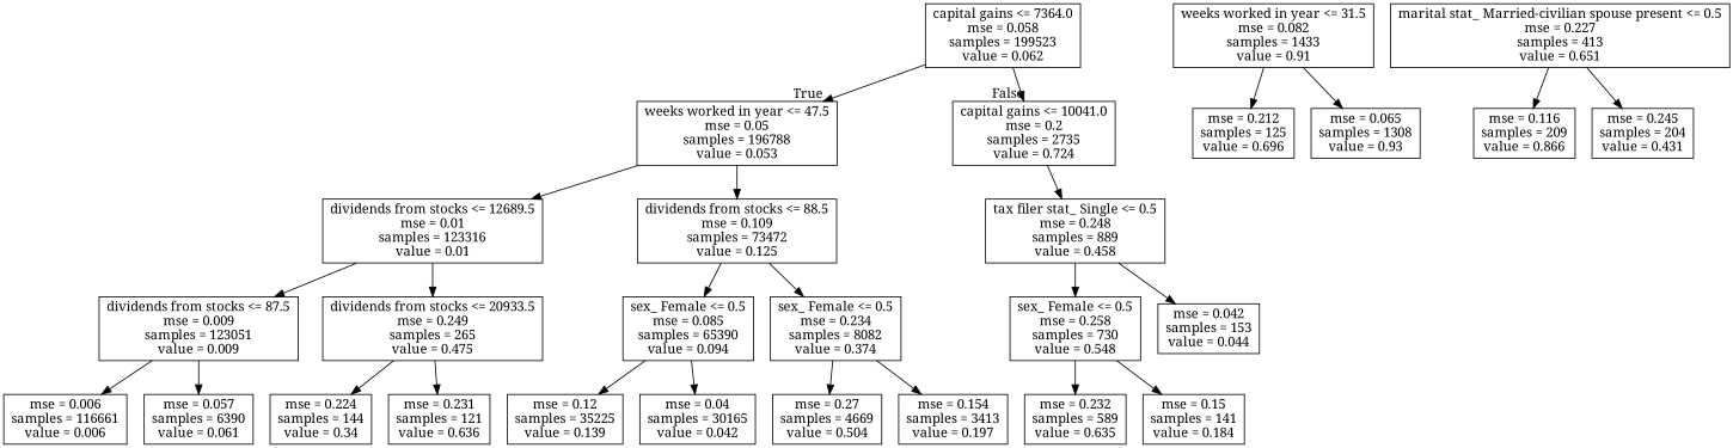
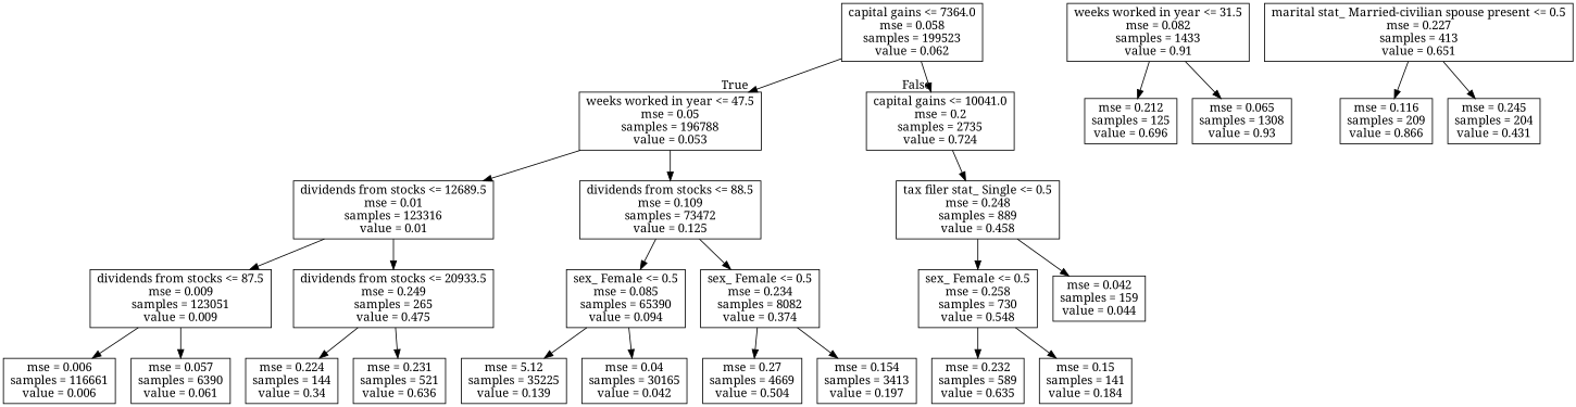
  digraph {
    fontname="Noto Serif"
    node [fontname="Noto Serif" shape=box]
    edge [fontname="Noto Serif"]
    n1 [label="capital gains <= 7364.0\nmse = 0.058\nsamples = 199523\nvalue = 0.062"]
    n2 [label="weeks worked in year <= 47.5\nmse = 0.05\nsamples = 196788\nvalue = 0.053"]
    n3 [label="capital gains <= 10041.0\nmse = 0.2\nsamples = 2735\nvalue = 0.724"]
    n4 [label="dividends from stocks <= 12689.5\nmse = 0.01\nsamples = 123316\nvalue = 0.01"]
    n5 [label="dividends from stocks <= 88.5\nmse = 0.109\nsamples = 73472\nvalue = 0.125"]
    n6 [label="tax filer stat_ Single <= 0.5\nmse = 0.248\nsamples = 889\nvalue = 0.458"]
    n7 [label="dividends from stocks <= 87.5\nmse = 0.009\nsamples = 123051\nvalue = 0.009"]
    n8 [label="dividends from stocks <= 20933.5\nmse = 0.249\nsamples = 265\nvalue = 0.475"]
    n9 [label="sex_ Female <= 0.5\nmse = 0.085\nsamples = 65390\nvalue = 0.094"]
    n10 [label="sex_ Female <= 0.5\nmse = 0.234\nsamples = 8082\nvalue = 0.374"]
    n11 [label="mse = 0.006\nsamples = 116661\nvalue = 0.006"]
    n12 [label="mse = 0.057\nsamples = 6390\nvalue = 0.061"]
    n13 [label="mse = 0.224\nsamples = 144\nvalue = 0.34"]
-   n14 [label="mse = 0.231\nsamples = 121\nvalue = 0.636"]
-   n15 [label="mse = 0.12\nsamples = 35225\nvalue = 0.139"]
+   n14 [label="mse = 0.231\nsamples = 521\nvalue = 0.636"]
+   n15 [label="mse = 5.12\nsamples = 35225\nvalue = 0.139"]
    n16 [label="mse = 0.04\nsamples = 30165\nvalue = 0.042"]
    n17 [label="mse = 0.27\nsamples = 4669\nvalue = 0.504"]
    n18 [label="mse = 0.154\nsamples = 3413\nvalue = 0.197"]
    n19 [label="sex_ Female <= 0.5\nmse = 0.258\nsamples = 730\nvalue = 0.548"]
-   n20 [label="mse = 0.042\nsamples = 153\nvalue = 0.044"]
+   n20 [label="mse = 0.042\nsamples = 159\nvalue = 0.044"]
    n21 [label="mse = 0.232\nsamples = 589\nvalue = 0.635"]
    n22 [label="mse = 0.15\nsamples = 141\nvalue = 0.184"]
    n23 [label="weeks worked in year <= 31.5\nmse = 0.082\nsamples = 1433\nvalue = 0.91"]
    n24 [label="mse = 0.212\nsamples = 125\nvalue = 0.696"]
    n25 [label="mse = 0.065\nsamples = 1308\nvalue = 0.93"]
    n26 [label="marital stat_ Married-civilian spouse present <= 0.5\nmse = 0.227\nsamples = 413\nvalue = 0.651"]
    n27 [label="mse = 0.116\nsamples = 209\nvalue = 0.866"]
    n28 [label="mse = 0.245\nsamples = 204\nvalue = 0.431"]
    n1 -> n2 [headlabel=True labelangle=45 labeldistance=2.5]
    n1 -> n3 [headlabel=False labelangle=-45 labeldistance=2.5]
    n2 -> n4
    n2 -> n5
    n3 -> n6
    n4 -> n7
    n4 -> n8
    n5 -> n9
    n5 -> n10
    n6 -> n19
    n6 -> n20
    n7 -> n11
    n7 -> n12
    n8 -> n13
    n8 -> n14
    n9 -> n15
    n9 -> n16
    n10 -> n17
    n10 -> n18
    n19 -> n21
    n19 -> n22
    n23 -> n24
    n23 -> n25
    n26 -> n27
    n26 -> n28
  }
